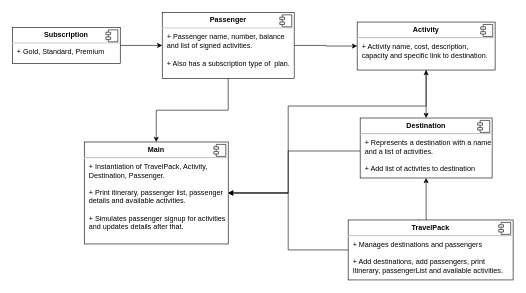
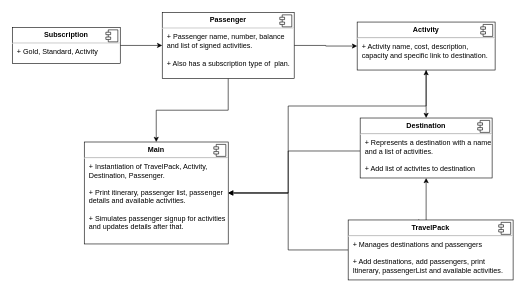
  <mxCell id="0" />
  <mxCell id="1" parent="0" />
  <mxCell id="2" style="edgeStyle=orthogonalEdgeStyle;rounded=0;orthogonalLoop=1;jettySize=auto;html=1;entryX=1;entryY=0.5;entryDx=0;entryDy=0;" edge="1" parent="1" target="20"><mxGeometry relative="1" as="geometry"><mxPoint x="600" y="251" as="sourcePoint" /><mxPoint x="400" y="291" as="targetPoint" /><Array as="points"><mxPoint x="480" y="251" /><mxPoint x="480" y="321" /></Array></mxGeometry></mxCell>
  <mxCell id="3" value="" style="edgeStyle=orthogonalEdgeStyle;rounded=0;orthogonalLoop=1;jettySize=auto;html=1;startArrow=classic;startFill=1;" edge="1" parent="1" source="4" target="14"><mxGeometry relative="1" as="geometry" /></mxCell>
  <mxCell id="4" value="&lt;p style=&quot;margin:0px;margin-top:6px;text-align:center;&quot;&gt;&lt;b&gt;Destination&lt;/b&gt;&lt;/p&gt;&lt;hr&gt;&lt;p style=&quot;margin:0px;margin-left:8px;&quot;&gt;+&amp;nbsp;Represents a destination with a name and a list of activities.&lt;/p&gt;&lt;p style=&quot;margin:0px;margin-left:8px;&quot;&gt;&lt;br&gt;&lt;/p&gt;&lt;p style=&quot;margin:0px;margin-left:8px;&quot;&gt;+ Add list of activites to destination&lt;/p&gt;" style="align=left;overflow=fill;html=1;dropTarget=0;whiteSpace=wrap;" vertex="1" parent="1"><mxGeometry x="600" y="196" width="220" height="100" as="geometry" /></mxCell>
  <mxCell id="5" value="" style="shape=component;jettyWidth=8;jettyHeight=4;" vertex="1" parent="4"><mxGeometry x="1" width="20" height="20" relative="1" as="geometry"><mxPoint x="-24" y="4" as="offset" /></mxGeometry></mxCell>
  <mxCell id="6" value="" style="edgeStyle=orthogonalEdgeStyle;rounded=0;orthogonalLoop=1;jettySize=auto;html=1;" edge="1" parent="1" source="7" target="11"><mxGeometry relative="1" as="geometry" /></mxCell>
- <mxCell id="7" value="&lt;p style=&quot;margin:0px;margin-top:6px;text-align:center;&quot;&gt;&lt;b&gt;Subscription&lt;/b&gt;&lt;/p&gt;&lt;hr&gt;&lt;p style=&quot;margin:0px;margin-left:8px;&quot;&gt;+ Gold, Standard, Premium&lt;br&gt;&lt;/p&gt;" style="align=left;overflow=fill;html=1;dropTarget=0;whiteSpace=wrap;" vertex="1" parent="1"><mxGeometry x="20" y="45" width="180" height="60" as="geometry" /></mxCell>
+ <mxCell id="7" value="&lt;p style=&quot;margin:0px;margin-top:6px;text-align:center;&quot;&gt;&lt;b&gt;Subscription&lt;/b&gt;&lt;/p&gt;&lt;hr&gt;&lt;p style=&quot;margin:0px;margin-left:8px;&quot;&gt;+ Gold, Standard, Activity&lt;br&gt;&lt;/p&gt;" style="align=left;overflow=fill;html=1;dropTarget=0;whiteSpace=wrap;" vertex="1" parent="1"><mxGeometry x="20" y="45" width="180" height="60" as="geometry" /></mxCell>
  <mxCell id="8" value="" style="shape=component;jettyWidth=8;jettyHeight=4;" vertex="1" parent="7"><mxGeometry x="1" width="20" height="20" relative="1" as="geometry"><mxPoint x="-24" y="4" as="offset" /></mxGeometry></mxCell>
  <mxCell id="9" style="edgeStyle=orthogonalEdgeStyle;rounded=0;orthogonalLoop=1;jettySize=auto;html=1;entryX=0;entryY=0.5;entryDx=0;entryDy=0;" edge="1" parent="1" source="11" target="14"><mxGeometry relative="1" as="geometry" /></mxCell>
  <mxCell id="10" style="edgeStyle=orthogonalEdgeStyle;rounded=0;orthogonalLoop=1;jettySize=auto;html=1;entryX=0.5;entryY=0;entryDx=0;entryDy=0;" edge="1" parent="1" source="11" target="20"><mxGeometry relative="1" as="geometry" /></mxCell>
  <mxCell id="11" value="&lt;p style=&quot;margin:0px;margin-top:6px;text-align:center;&quot;&gt;&lt;b&gt;Passenger&lt;/b&gt;&lt;/p&gt;&lt;hr&gt;&lt;p style=&quot;margin:0px;margin-left:8px;&quot;&gt;+ Passenger name, number, balance and list of signed activities.&lt;br&gt;&lt;/p&gt;&lt;p style=&quot;margin:0px;margin-left:8px;&quot;&gt;&lt;br&gt;&lt;/p&gt;&lt;p style=&quot;margin:0px;margin-left:8px;&quot;&gt;+ Also has a subscription type of&amp;nbsp; plan.&lt;/p&gt;" style="align=left;overflow=fill;html=1;dropTarget=0;whiteSpace=wrap;" vertex="1" parent="1"><mxGeometry x="270" y="20" width="220" height="110" as="geometry" /></mxCell>
  <mxCell id="12" value="" style="shape=component;jettyWidth=8;jettyHeight=4;" vertex="1" parent="11"><mxGeometry x="1" width="20" height="20" relative="1" as="geometry"><mxPoint x="-24" y="4" as="offset" /></mxGeometry></mxCell>
  <mxCell id="13" value="" style="edgeStyle=orthogonalEdgeStyle;rounded=0;orthogonalLoop=1;jettySize=auto;html=1;entryX=1;entryY=0.5;entryDx=0;entryDy=0;startArrow=none;startFill=0;" edge="1" parent="1" source="14" target="20"><mxGeometry relative="1" as="geometry"><Array as="points"><mxPoint x="710" y="176" /><mxPoint x="480" y="176" /><mxPoint x="480" y="321" /></Array></mxGeometry></mxCell>
  <mxCell id="14" value="&lt;p style=&quot;margin:0px;margin-top:6px;text-align:center;&quot;&gt;&lt;b&gt;Activity&lt;/b&gt;&lt;/p&gt;&lt;hr&gt;&lt;p style=&quot;margin:0px;margin-left:8px;&quot;&gt;+ Activity name, cost, description, capacity and specific link to destination.&lt;/p&gt;" style="align=left;overflow=fill;html=1;dropTarget=0;whiteSpace=wrap;" vertex="1" parent="1"><mxGeometry x="595" y="36" width="230" height="80" as="geometry" /></mxCell>
  <mxCell id="15" value="" style="shape=component;jettyWidth=8;jettyHeight=4;" vertex="1" parent="14"><mxGeometry x="1" width="20" height="20" relative="1" as="geometry"><mxPoint x="-24" y="4" as="offset" /></mxGeometry></mxCell>
  <mxCell id="16" style="edgeStyle=orthogonalEdgeStyle;rounded=0;orthogonalLoop=1;jettySize=auto;html=1;entryX=0.5;entryY=1;entryDx=0;entryDy=0;exitX=0.428;exitY=-0.01;exitDx=0;exitDy=0;exitPerimeter=0;" edge="1" parent="1" source="18" target="4"><mxGeometry relative="1" as="geometry"><Array as="points"><mxPoint x="710" y="425" /></Array></mxGeometry></mxCell>
  <mxCell id="17" style="edgeStyle=orthogonalEdgeStyle;rounded=0;orthogonalLoop=1;jettySize=auto;html=1;entryX=1;entryY=0.5;entryDx=0;entryDy=0;" edge="1" parent="1" source="18" target="20"><mxGeometry relative="1" as="geometry" /></mxCell>
  <mxCell id="18" value="&lt;p style=&quot;margin:0px;margin-top:6px;text-align:center;&quot;&gt;&lt;b&gt;TravelPack&lt;/b&gt;&lt;/p&gt;&lt;hr&gt;&lt;p style=&quot;margin:0px;margin-left:8px;&quot;&gt;+ Manages destinations and passengers&lt;br&gt;&lt;/p&gt;&lt;p style=&quot;margin:0px;margin-left:8px;&quot;&gt;&lt;br&gt;&lt;/p&gt;&lt;p style=&quot;margin:0px;margin-left:8px;&quot;&gt;+ Add destinations, add passengers, print Itinerary, passengerList and available activities.&lt;/p&gt;" style="align=left;overflow=fill;html=1;dropTarget=0;whiteSpace=wrap;" vertex="1" parent="1"><mxGeometry x="580" y="366" width="275" height="100" as="geometry" /></mxCell>
  <mxCell id="19" value="" style="shape=component;jettyWidth=8;jettyHeight=4;" vertex="1" parent="18"><mxGeometry x="1" width="20" height="20" relative="1" as="geometry"><mxPoint x="-24" y="4" as="offset" /></mxGeometry></mxCell>
  <mxCell id="20" value="&lt;p style=&quot;margin:0px;margin-top:6px;text-align:center;&quot;&gt;&lt;b&gt;Main&lt;/b&gt;&lt;/p&gt;&lt;hr&gt;&lt;p style=&quot;margin:0px;margin-left:8px;&quot;&gt;+ Instantiation of TravelPack, Activity, Destination, Passenger.&lt;br&gt;&lt;/p&gt;&lt;p style=&quot;margin:0px;margin-left:8px;&quot;&gt;&lt;br&gt;&lt;/p&gt;&lt;p style=&quot;margin:0px;margin-left:8px;&quot;&gt;+ Print itinerary, passenger list, passenger details and available activities.&lt;/p&gt;&lt;p style=&quot;margin:0px;margin-left:8px;&quot;&gt;&lt;br&gt;&lt;/p&gt;&lt;p style=&quot;margin:0px;margin-left:8px;&quot;&gt;+ Simulates passenger signup for activities and updates details after that.&lt;/p&gt;" style="align=left;overflow=fill;html=1;dropTarget=0;whiteSpace=wrap;" vertex="1" parent="1"><mxGeometry x="140" y="236" width="240" height="170" as="geometry" /></mxCell>
  <mxCell id="21" value="" style="shape=component;jettyWidth=8;jettyHeight=4;" vertex="1" parent="20"><mxGeometry x="1" width="20" height="20" relative="1" as="geometry"><mxPoint x="-24" y="4" as="offset" /></mxGeometry></mxCell>
